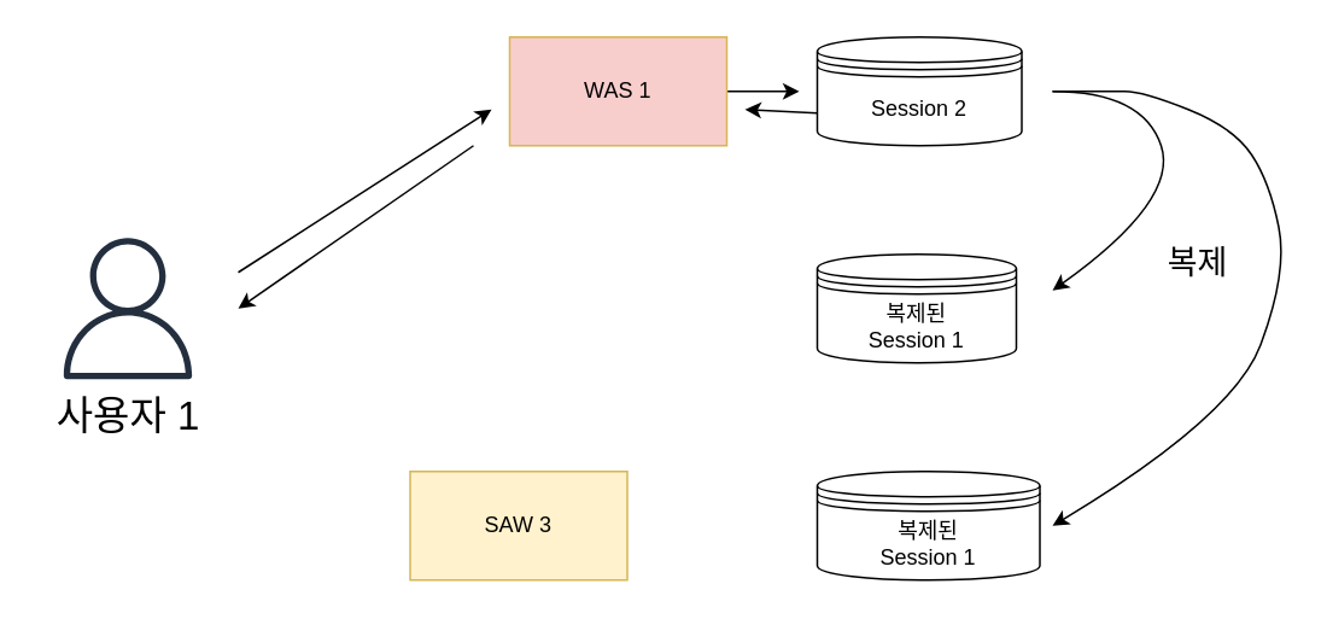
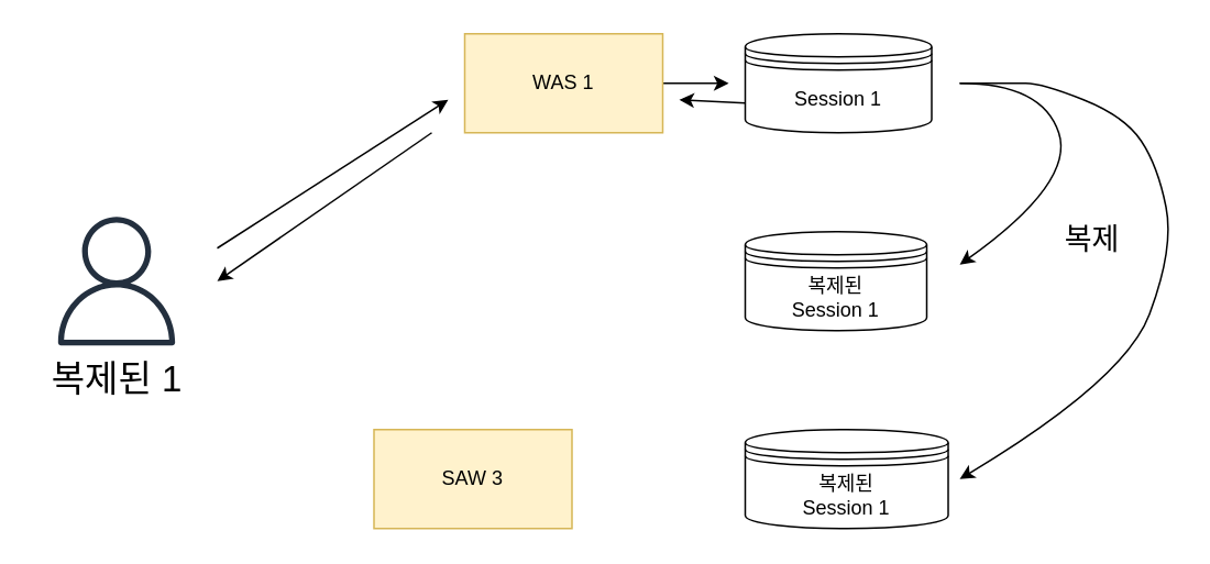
  <mxCell id="0" style=";html=1;" />
  <mxCell id="1" style=";html=1;" parent="0" />
  <mxCell id="2" value="" style="outlineConnect=0;fontColor=#232F3E;gradientColor=none;fillColor=#232F3E;strokeColor=none;dashed=0;verticalLabelPosition=bottom;verticalAlign=top;align=center;html=1;fontSize=12;fontStyle=0;aspect=fixed;pointerEvents=1;shape=mxgraph.aws4.user;" vertex="1" parent="1"><mxGeometry x="31" y="131" width="78" height="78" as="geometry" /></mxCell>
  <mxCell id="3" style="edgeStyle=orthogonalEdgeStyle;rounded=0;orthogonalLoop=1;jettySize=auto;html=1;" edge="1" parent="1" source="4"><mxGeometry relative="1" as="geometry"><mxPoint x="441" y="50" as="targetPoint" /></mxGeometry></mxCell>
- <mxCell id="4" value="WAS 1" style="rounded=0;whiteSpace=wrap;html=1;fillColor=#f8cecc;strokeColor=#d6b656;" vertex="1" parent="1"><mxGeometry x="281" y="20" width="120" height="60" as="geometry" /></mxCell>
- <mxCell id="5" value="Session 2" style="shape=datastore;whiteSpace=wrap;html=1;" vertex="1" parent="1"><mxGeometry x="451" y="20" width="113" height="60" as="geometry" /></mxCell>
+ <mxCell id="4" value="WAS 1" style="rounded=0;whiteSpace=wrap;html=1;fillColor=#fff2cc;strokeColor=#d6b656;" vertex="1" parent="1"><mxGeometry x="281" y="20" width="120" height="60" as="geometry" /></mxCell>
+ <mxCell id="5" value="Session 1" style="shape=datastore;whiteSpace=wrap;html=1;" vertex="1" parent="1"><mxGeometry x="451" y="20" width="113" height="60" as="geometry" /></mxCell>
  <mxCell id="6" value="복제된&lt;br&gt;Session 1" style="shape=datastore;whiteSpace=wrap;html=1;" vertex="1" parent="1"><mxGeometry x="451" y="260" width="123" height="60" as="geometry" /></mxCell>
  <mxCell id="7" value="복제된&lt;br&gt;Session 1" style="shape=datastore;whiteSpace=wrap;html=1;" vertex="1" parent="1"><mxGeometry x="451" y="140" width="110" height="60" as="geometry" /></mxCell>
  <mxCell id="8" value="" style="endArrow=classic;html=1;" edge="1" parent="1"><mxGeometry width="50" height="50" relative="1" as="geometry"><mxPoint x="131" y="150" as="sourcePoint" /><mxPoint x="271" y="60" as="targetPoint" /></mxGeometry></mxCell>
- <mxCell id="9" value="&lt;font style=&quot;font-size: 22px&quot;&gt;사용자 1&lt;/font&gt;" style="text;html=1;align=center;verticalAlign=middle;resizable=0;points=[];autosize=1;" vertex="1" parent="1"><mxGeometry x="20" y="220" width="100" height="20" as="geometry" /></mxCell>
+ <mxCell id="9" value="&lt;font style=&quot;font-size: 22px&quot;&gt;복제된 1&lt;/font&gt;" style="text;html=1;align=center;verticalAlign=middle;resizable=0;points=[];autosize=1;" vertex="1" parent="1"><mxGeometry x="20" y="220" width="100" height="20" as="geometry" /></mxCell>
  <mxCell id="10" value="" style="endArrow=classic;html=1;exitX=0;exitY=0.7;exitDx=0;exitDy=0;" edge="1" parent="1" source="5"><mxGeometry width="50" height="50" relative="1" as="geometry"><mxPoint x="421" y="120" as="sourcePoint" /><mxPoint x="411" y="60" as="targetPoint" /></mxGeometry></mxCell>
  <mxCell id="11" value="SAW 3" style="rounded=0;whiteSpace=wrap;html=1;fillColor=#fff2cc;strokeColor=#d6b656;" vertex="1" parent="1"><mxGeometry x="226" y="260" width="120" height="60" as="geometry" /></mxCell>
  <mxCell id="12" value="" style="endArrow=classic;html=1;" edge="1" parent="1"><mxGeometry width="50" height="50" relative="1" as="geometry"><mxPoint x="261" y="80" as="sourcePoint" /><mxPoint x="131" y="170" as="targetPoint" /></mxGeometry></mxCell>
  <mxCell id="13" value="" style="curved=1;endArrow=classic;html=1;" edge="1" parent="1"><mxGeometry width="50" height="50" relative="1" as="geometry"><mxPoint x="581" y="50" as="sourcePoint" /><mxPoint x="581" y="160" as="targetPoint" /><Array as="points"><mxPoint x="631" y="50" /><mxPoint x="651" y="110" /></Array></mxGeometry></mxCell>
  <mxCell id="14" value="" style="curved=1;endArrow=classic;html=1;" edge="1" parent="1"><mxGeometry width="50" height="50" relative="1" as="geometry"><mxPoint x="581" y="50" as="sourcePoint" /><mxPoint x="581" y="290" as="targetPoint" /><Array as="points"><mxPoint x="611" y="50" /><mxPoint x="631" y="50" /><mxPoint x="681" y="70" /><mxPoint x="701" y="100" /><mxPoint x="711" y="150" /><mxPoint x="681" y="230" /></Array></mxGeometry></mxCell>
  <mxCell id="15" value="&lt;font style=&quot;font-size: 18px&quot;&gt;복제&lt;/font&gt;" style="text;html=1;align=center;verticalAlign=middle;resizable=0;points=[];autosize=1;" vertex="1" parent="1"><mxGeometry x="636" y="135" width="50" height="20" as="geometry" /></mxCell>
